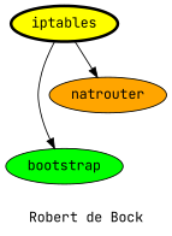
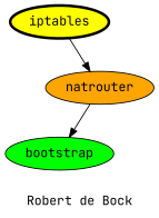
  digraph {
    fontname="JetBrains Mono"
    label="Robert de Bock"
    node [fontname="JetBrains Mono" style=filled]
    edge [fontname="JetBrains Mono"]
    bootstrap [fillcolor=green]
    iptables [fillcolor=yellow penwidth=3]
    natrouter [fillcolor=orange]
-   iptables -> bootstrap
+   natrouter -> bootstrap
    iptables -> natrouter
  }
